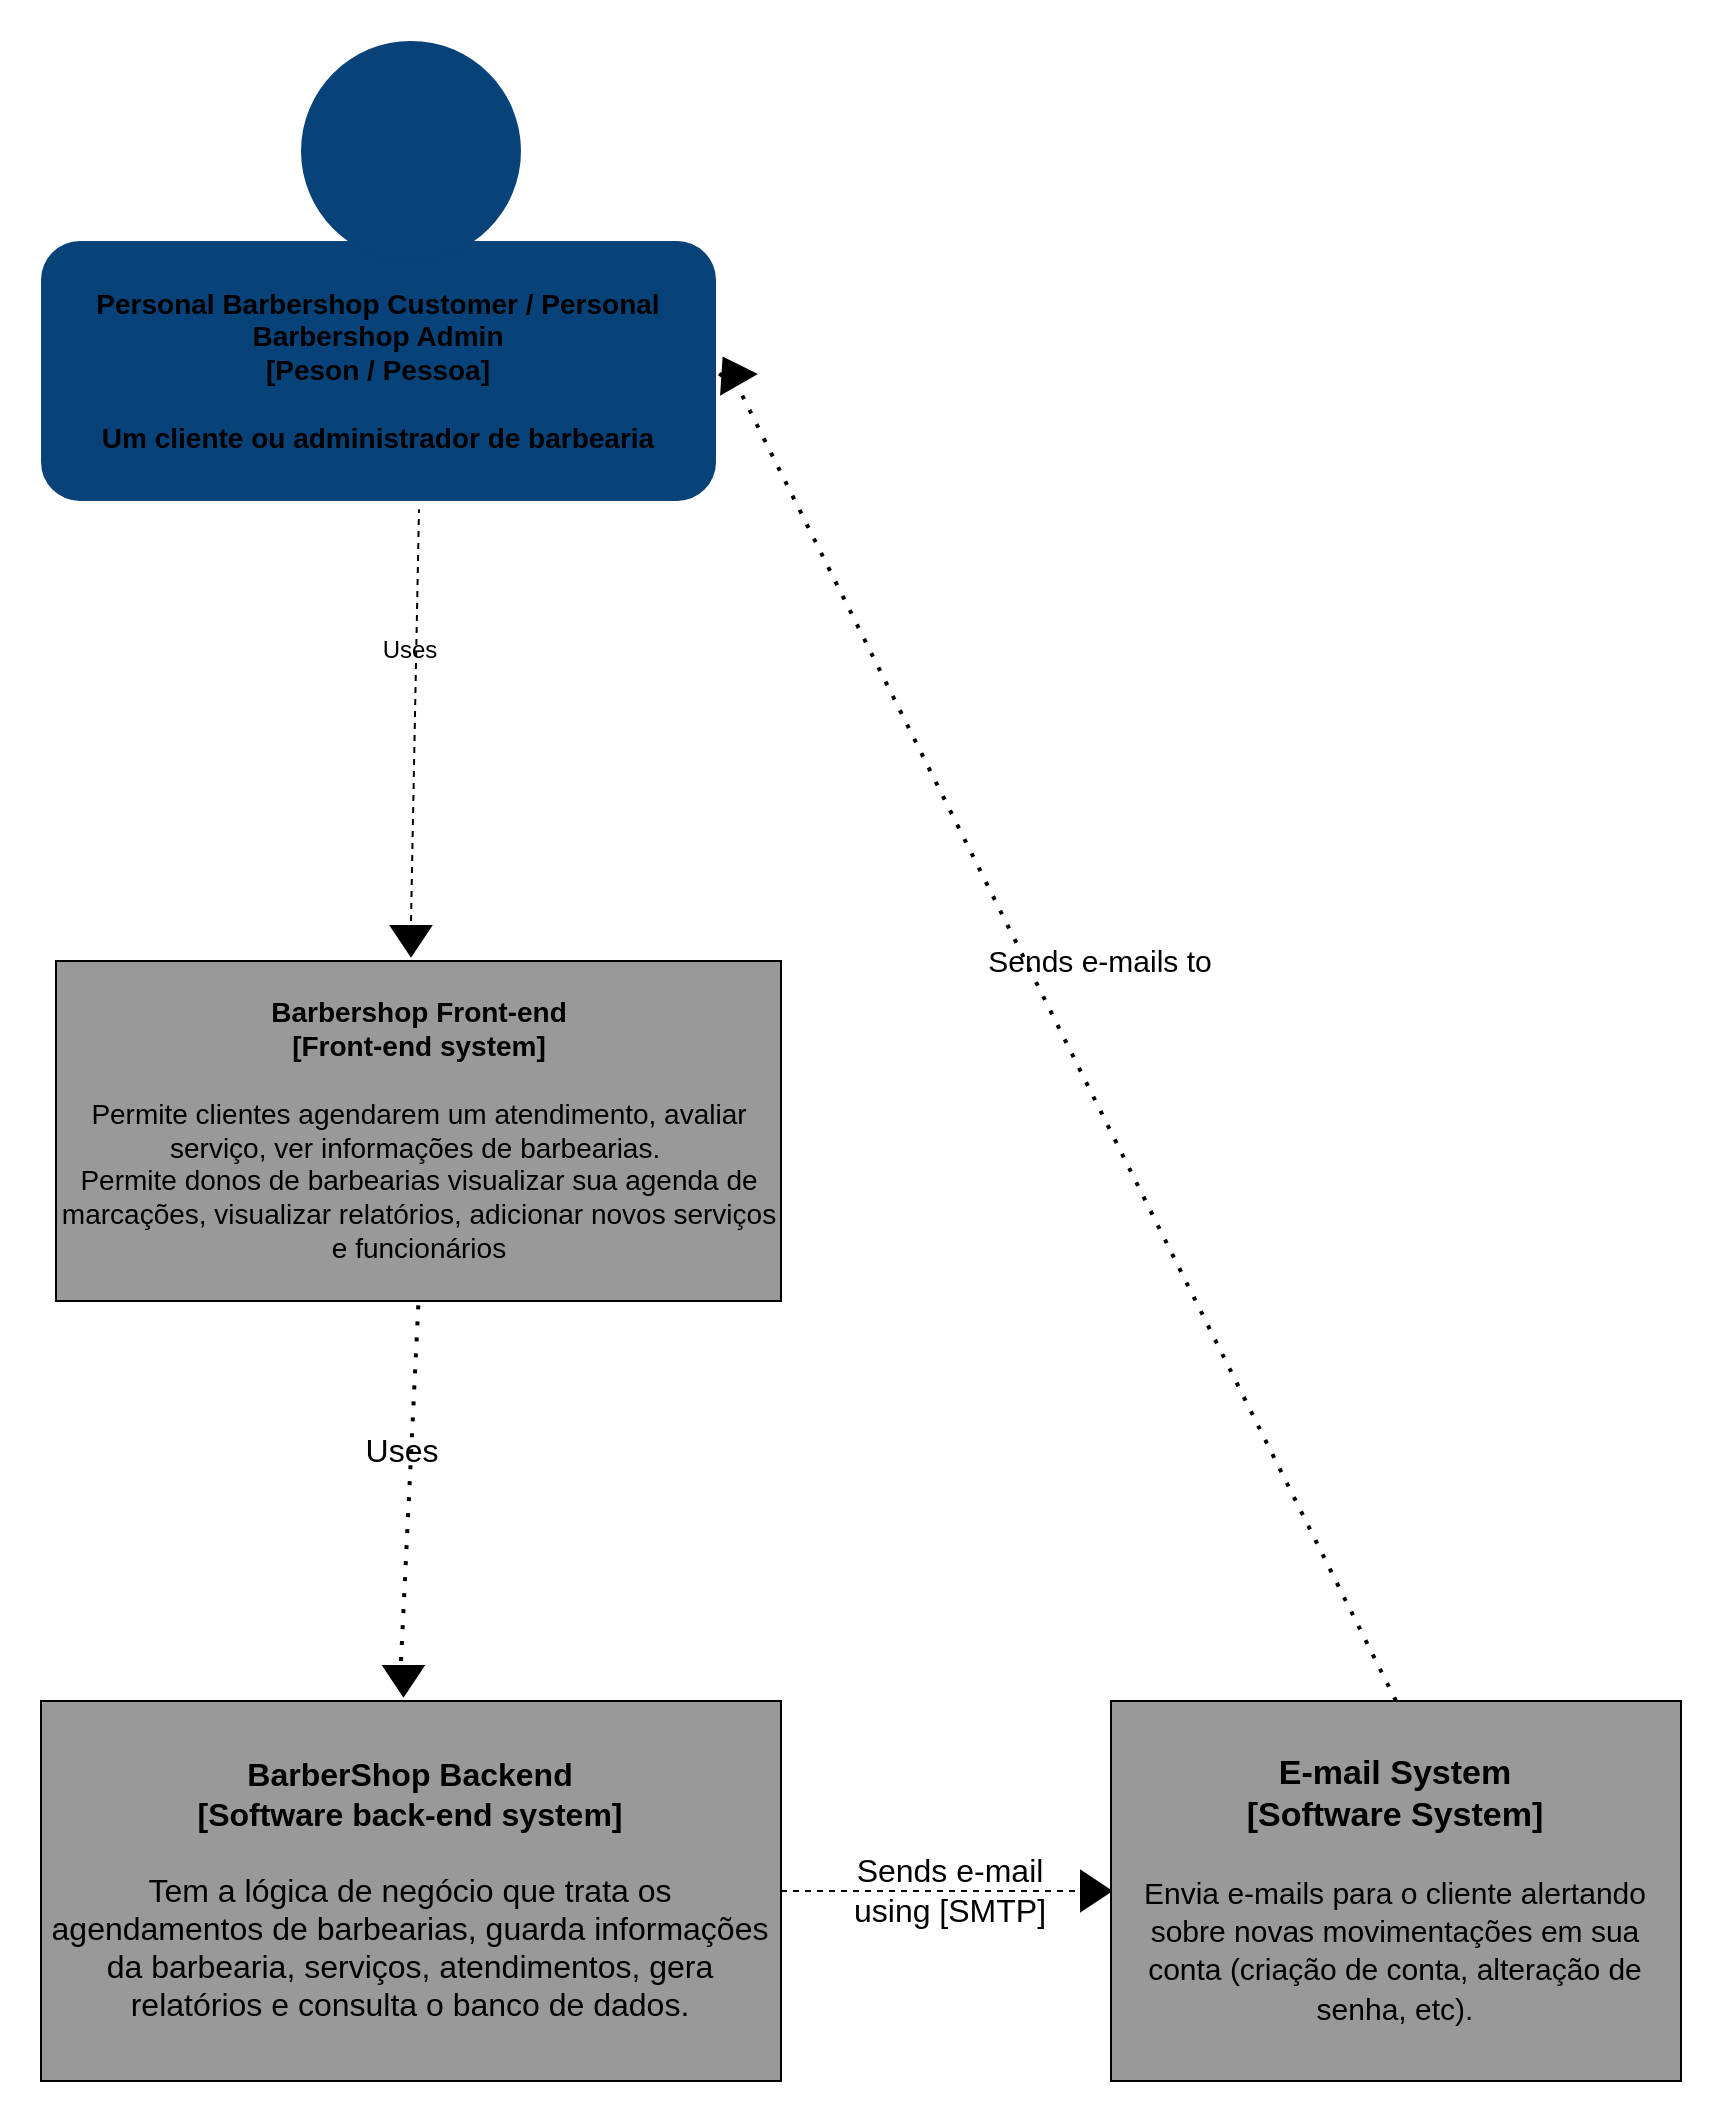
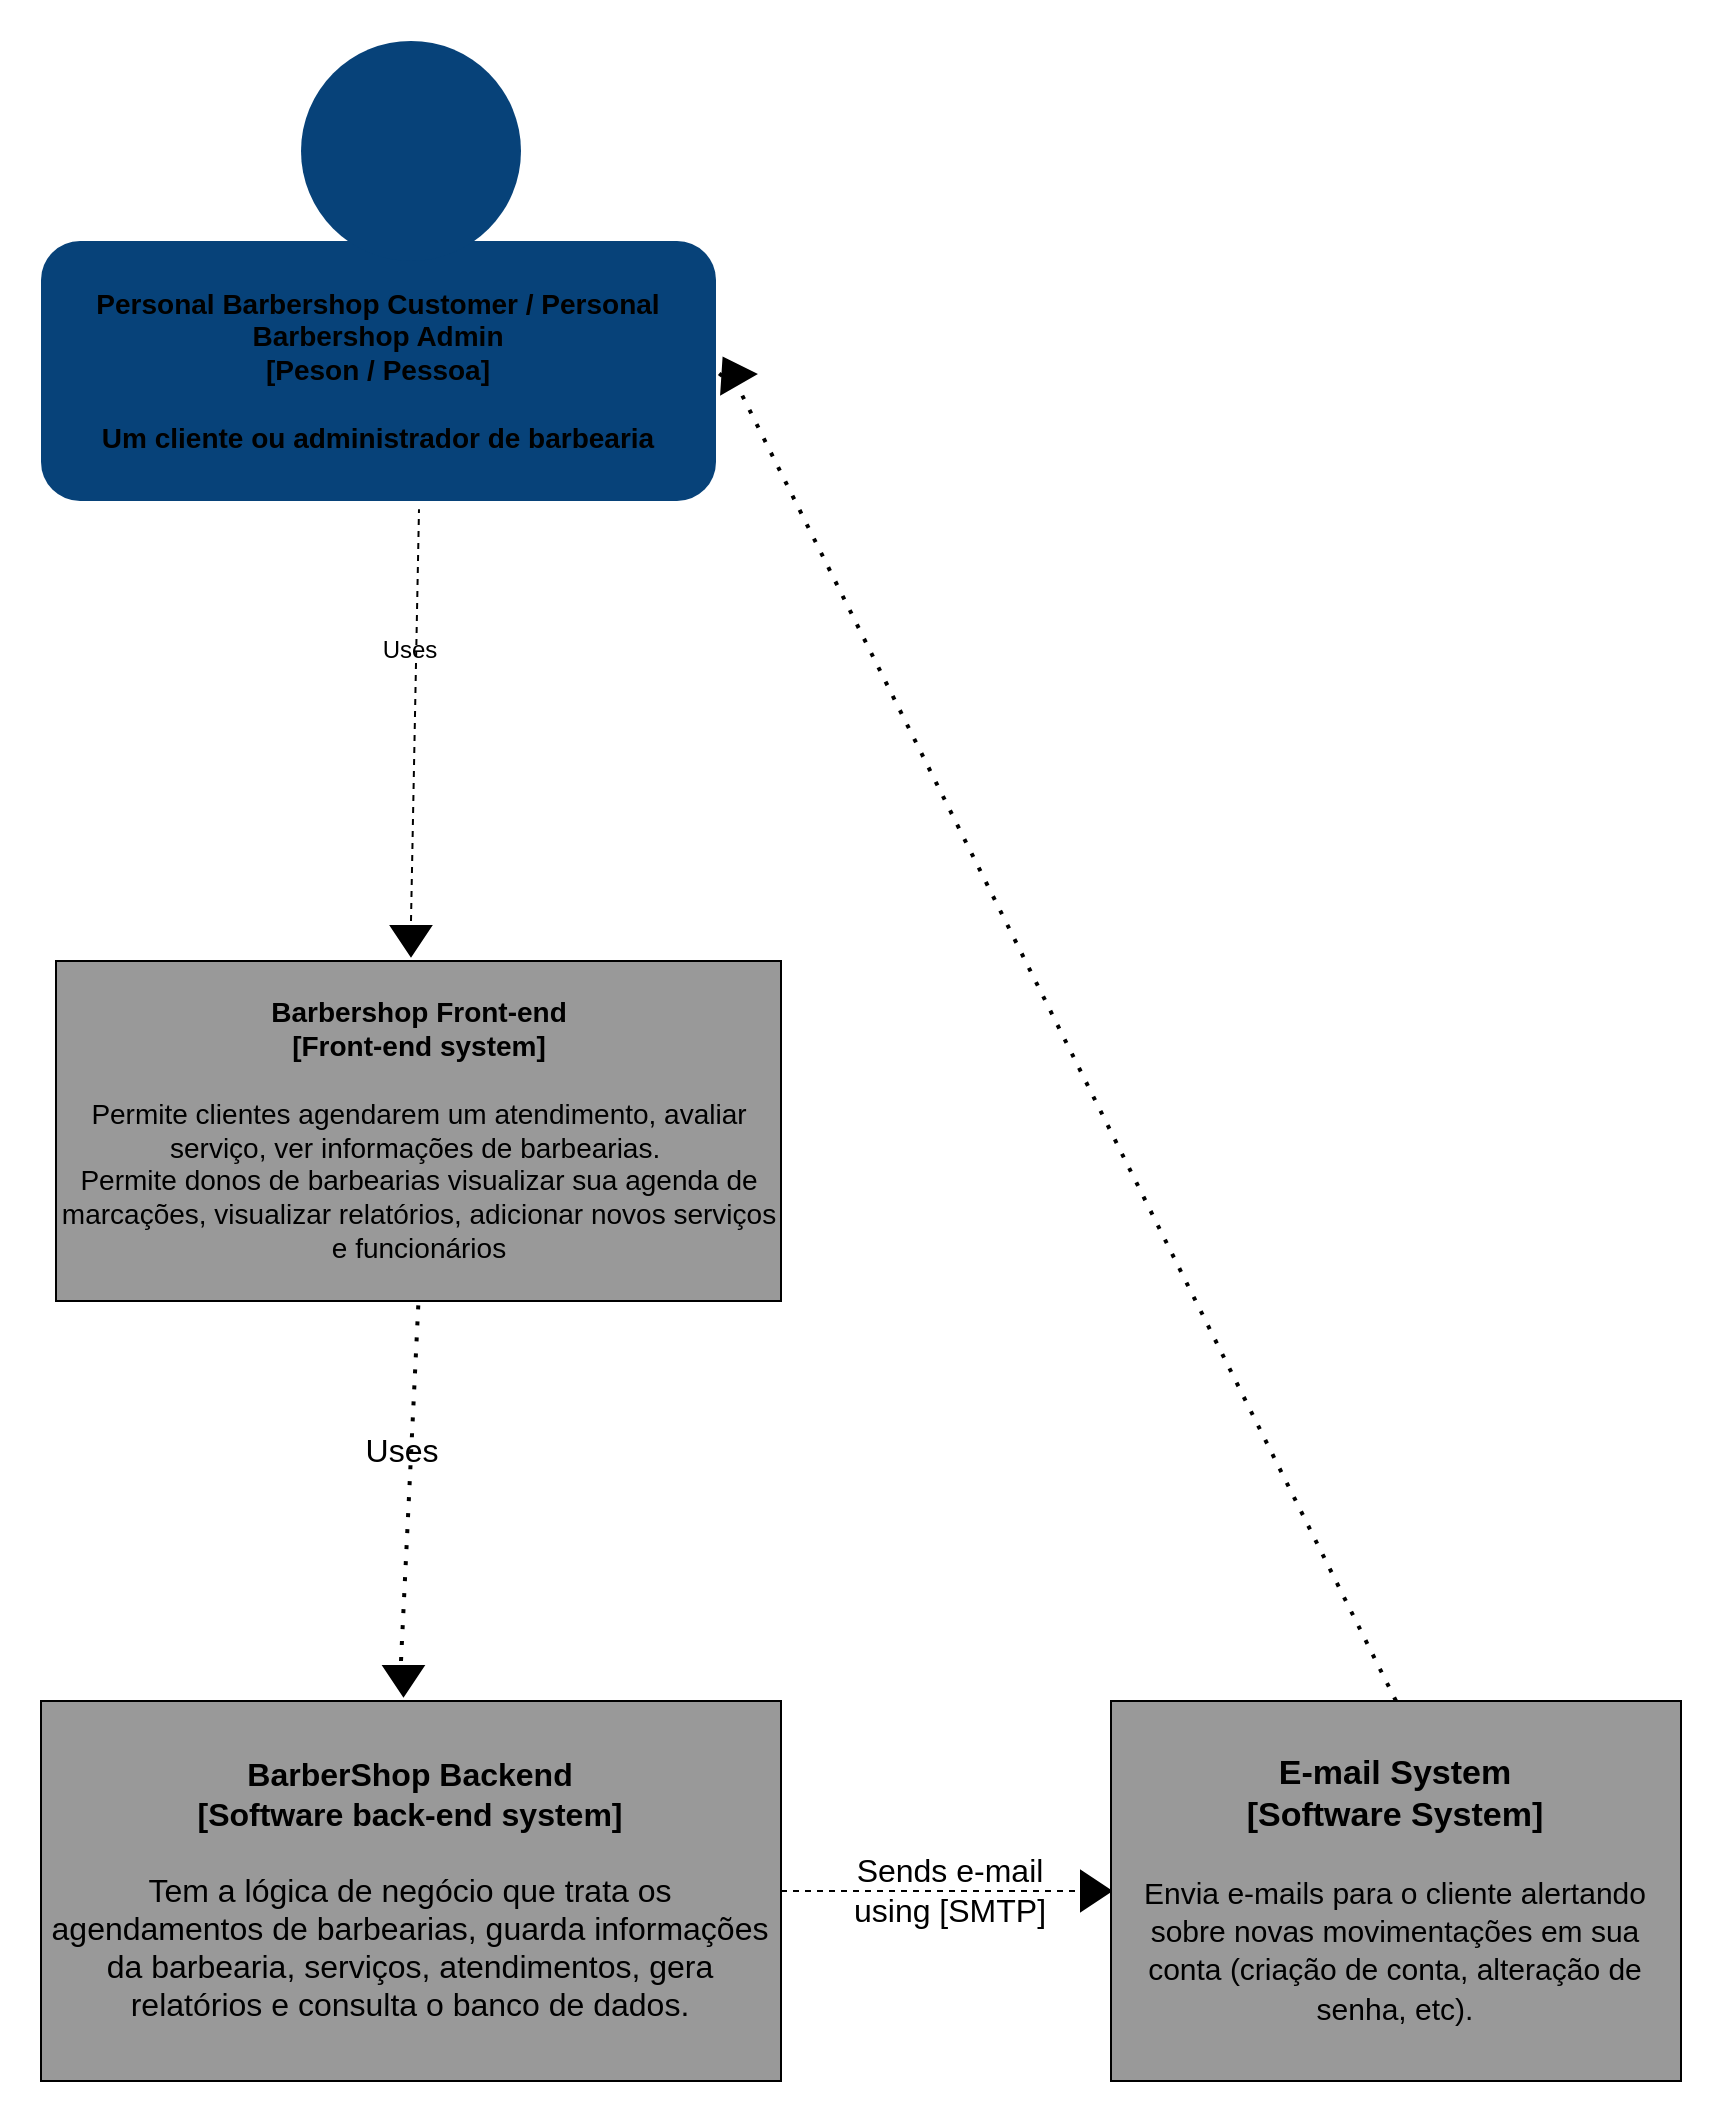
  <mxCell id="0" />
  <mxCell id="1" parent="0" />
  <mxCell id="2" value="&lt;b style=&quot;font-size: 14px&quot;&gt;Personal Barbershop Customer / Personal Barbershop Admin&lt;br&gt;[Peson / Pessoa]&lt;br&gt;&lt;br&gt;Um cliente ou administrador de barbearia&lt;br&gt;&lt;/b&gt;" style="rounded=1;whiteSpace=wrap;html=1;fillColor=#074279;strokeColor=none;" vertex="1" parent="1"><mxGeometry x="20" y="120" width="337.5" height="130" as="geometry" /></mxCell>
  <mxCell id="3" value="" style="ellipse;whiteSpace=wrap;html=1;aspect=fixed;fillColor=#074279;strokeColor=none;" vertex="1" parent="1"><mxGeometry x="150" y="20" width="110" height="110" as="geometry" /></mxCell>
  <mxCell id="4" value="" style="endArrow=none;dashed=1;html=1;rounded=0;entryX=0.56;entryY=1.032;entryDx=0;entryDy=0;entryPerimeter=0;" edge="1" parent="1" target="2"><mxGeometry width="50" height="50" relative="1" as="geometry"><mxPoint x="205" y="460" as="sourcePoint" /><mxPoint x="240" y="420" as="targetPoint" /></mxGeometry></mxCell>
  <mxCell id="5" value="Uses" style="text;html=1;strokeColor=none;fillColor=none;align=center;verticalAlign=middle;whiteSpace=wrap;rounded=0;" vertex="1" parent="1"><mxGeometry x="175" y="310" width="60" height="30" as="geometry" /></mxCell>
  <mxCell id="6" value="" style="triangle;whiteSpace=wrap;html=1;fillColor=#000000;rotation=90;" vertex="1" parent="1"><mxGeometry x="197.5" y="460" width="15" height="20" as="geometry" /></mxCell>
  <mxCell id="7" value="&lt;span style=&quot;font-size: 14px&quot;&gt;&lt;b&gt;Barbershop Front-end&lt;/b&gt;&lt;br&gt;&lt;b&gt;[Front-end system]&lt;/b&gt;&lt;br&gt;&lt;br&gt;Permite clientes agendarem um atendimento, avaliar serviço, ver informações de barbearias.&amp;nbsp;&lt;br&gt;Permite donos de barbearias visualizar sua agenda de marcações, visualizar relatórios, adicionar novos serviços e funcionários&lt;br&gt;&lt;/span&gt;" style="rounded=0;whiteSpace=wrap;html=1;fillColor=#999999;" vertex="1" parent="1"><mxGeometry x="27.5" y="480" width="362.5" height="170" as="geometry" /></mxCell>
  <mxCell id="8" value="" style="endArrow=none;dashed=1;html=1;dashPattern=1 3;strokeWidth=2;rounded=0;fontSize=14;entryX=0.5;entryY=1;entryDx=0;entryDy=0;" edge="1" parent="1" target="7"><mxGeometry width="50" height="50" relative="1" as="geometry"><mxPoint x="200" y="830" as="sourcePoint" /><mxPoint x="250" y="690" as="targetPoint" /></mxGeometry></mxCell>
  <mxCell id="9" value="" style="triangle;whiteSpace=wrap;html=1;fillColor=#000000;rotation=90;" vertex="1" parent="1"><mxGeometry x="193.75" y="830" width="15" height="20" as="geometry" /></mxCell>
  <mxCell id="10" value="&lt;span style=&quot;font-size: 16px&quot;&gt;&lt;b&gt;BarberShop Backend&lt;/b&gt;&lt;br&gt;&lt;b&gt;[Software back-end system]&lt;/b&gt;&lt;br&gt;&lt;br&gt;Tem a lógica de negócio que trata os agendamentos de barbearias, guarda informações da barbearia, serviços, atendimentos, gera relatórios e consulta o banco de dados.&lt;br&gt;&lt;/span&gt;" style="rounded=0;whiteSpace=wrap;html=1;fontSize=14;fillColor=#999999;" vertex="1" parent="1"><mxGeometry x="20" y="850" width="370" height="190" as="geometry" /></mxCell>
  <mxCell id="11" value="" style="endArrow=none;dashed=1;html=1;rounded=0;fontSize=16;exitX=1;exitY=0.5;exitDx=0;exitDy=0;" edge="1" parent="1" source="10"><mxGeometry width="50" height="50" relative="1" as="geometry"><mxPoint x="470" y="930" as="sourcePoint" /><mxPoint x="540" y="945" as="targetPoint" /></mxGeometry></mxCell>
  <mxCell id="12" value="" style="triangle;whiteSpace=wrap;html=1;fillColor=#000000;rotation=0;" vertex="1" parent="1"><mxGeometry x="540" y="935" width="15" height="20" as="geometry" /></mxCell>
  <mxCell id="13" value="&lt;b style=&quot;font-size: 17px&quot;&gt;E-mail System&lt;br&gt;[Software System]&lt;br&gt;&lt;/b&gt;&lt;br&gt;&lt;font style=&quot;font-size: 15px&quot;&gt;Envia e-mails para o cliente alertando sobre novas movimentações em sua conta (criação de conta, alteração de senha, etc).&lt;/font&gt;" style="rounded=0;whiteSpace=wrap;html=1;fontSize=16;fillColor=#999999;" vertex="1" parent="1"><mxGeometry x="555" y="850" width="285" height="190" as="geometry" /></mxCell>
  <mxCell id="14" value="Uses" style="text;html=1;strokeColor=none;fillColor=none;align=center;verticalAlign=middle;whiteSpace=wrap;rounded=0;fontSize=16;" vertex="1" parent="1"><mxGeometry x="171" y="710" width="60" height="30" as="geometry" /></mxCell>
  <mxCell id="15" value="Sends e-mail using [SMTP]" style="text;html=1;strokeColor=none;fillColor=none;align=center;verticalAlign=middle;whiteSpace=wrap;rounded=0;fontSize=16;" vertex="1" parent="1"><mxGeometry x="420" y="925" width="110" height="40" as="geometry" /></mxCell>
  <mxCell id="16" value="" style="endArrow=none;dashed=1;html=1;dashPattern=1 3;strokeWidth=2;rounded=0;fontSize=15;exitX=0.5;exitY=0;exitDx=0;exitDy=0;entryX=1;entryY=0.5;entryDx=0;entryDy=0;startArrow=none;" edge="1" parent="1" source="17" target="2"><mxGeometry width="50" height="50" relative="1" as="geometry"><mxPoint x="630" y="710" as="sourcePoint" /><mxPoint x="680" y="660" as="targetPoint" /></mxGeometry></mxCell>
  <mxCell id="17" value="" style="triangle;whiteSpace=wrap;html=1;fillColor=#000000;rotation=-120;" vertex="1" parent="1"><mxGeometry x="357.5" y="175" width="15" height="20" as="geometry" /></mxCell>
  <mxCell id="18" value="" style="endArrow=none;dashed=1;html=1;dashPattern=1 3;strokeWidth=2;rounded=0;fontSize=15;exitX=0.5;exitY=0;exitDx=0;exitDy=0;entryX=1;entryY=0.5;entryDx=0;entryDy=0;" edge="1" parent="1" source="13" target="17"><mxGeometry width="50" height="50" relative="1" as="geometry"><mxPoint x="697.5" y="850" as="sourcePoint" /><mxPoint x="357.5" y="185" as="targetPoint" /></mxGeometry></mxCell>
- <mxCell id="19" value="Sends e-mails to" style="text;html=1;strokeColor=none;fillColor=none;align=center;verticalAlign=middle;whiteSpace=wrap;rounded=0;fontSize=15;" vertex="1" parent="1"><mxGeometry x="490" y="460" width="120" height="40" as="geometry" /></mxCell>
